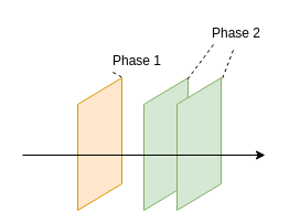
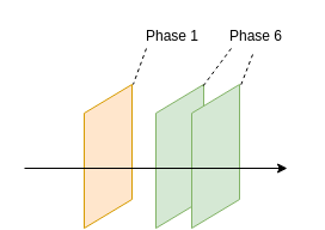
  <mxCell id="0" />
  <mxCell id="1" parent="0" />
  <mxCell id="2" value="" style="shape=parallelogram;perimeter=parallelogramPerimeter;whiteSpace=wrap;html=1;rotation=-90;flipH=1;fillColor=#ffe6cc;strokeColor=#d79b00;" vertex="1" parent="1"><mxGeometry x="30" y="110" width="120" height="40" as="geometry" /></mxCell>
  <mxCell id="3" value="" style="shape=parallelogram;perimeter=parallelogramPerimeter;whiteSpace=wrap;html=1;rotation=-90;flipH=1;fillColor=#d5e8d4;strokeColor=#82b366;" vertex="1" parent="1"><mxGeometry x="90" y="110" width="120" height="40" as="geometry" /></mxCell>
  <mxCell id="4" value="" style="shape=parallelogram;perimeter=parallelogramPerimeter;whiteSpace=wrap;html=1;rotation=-90;flipH=1;fillColor=#d5e8d4;strokeColor=#82b366;" vertex="1" parent="1"><mxGeometry x="120" y="110" width="120" height="40" as="geometry" /></mxCell>
  <mxCell id="5" value="" style="endArrow=classic;html=1;" edge="1" parent="1"><mxGeometry width="50" height="50" relative="1" as="geometry"><mxPoint x="20" y="140" as="sourcePoint" /><mxPoint x="240" y="140" as="targetPoint" /></mxGeometry></mxCell>
  <mxCell id="6" value="" style="endArrow=none;dashed=1;html=1;entryX=0;entryY=1.025;entryDx=0;entryDy=0;entryPerimeter=0;exitX=0.033;exitY=1;exitDx=0;exitDy=0;exitPerimeter=0;" edge="1" parent="1" source="7" target="2"><mxGeometry width="50" height="50" relative="1" as="geometry"><mxPoint x="140" y="40" as="sourcePoint" /><mxPoint x="60" y="210" as="targetPoint" /></mxGeometry></mxCell>
- <mxCell id="7" value="Phase 1" style="text;html=1;resizable=0;points=[];autosize=1;align=left;verticalAlign=top;spacingTop=-4;" vertex="1" parent="1"><mxGeometry x="100" y="45" width="60" height="20" as="geometry" /></mxCell>
- <mxCell id="8" value="Phase 2" style="text;html=1;resizable=0;points=[];autosize=1;align=left;verticalAlign=top;spacingTop=-4;" vertex="1" parent="1"><mxGeometry x="190" y="20" width="60" height="20" as="geometry" /></mxCell>
+ <mxCell id="7" value="Phase 1" style="text;html=1;resizable=0;points=[];autosize=1;align=left;verticalAlign=top;spacingTop=-4;" vertex="1" parent="1"><mxGeometry x="120" y="20" width="60" height="20" as="geometry" /></mxCell>
+ <mxCell id="8" value="Phase 6" style="text;html=1;resizable=0;points=[];autosize=1;align=left;verticalAlign=top;spacingTop=-4;" vertex="1" parent="1"><mxGeometry x="190" y="20" width="60" height="20" as="geometry" /></mxCell>
  <mxCell id="9" value="" style="endArrow=none;dashed=1;html=1;entryX=0.017;entryY=0.975;entryDx=0;entryDy=0;entryPerimeter=0;exitX=0.05;exitY=1;exitDx=0;exitDy=0;exitPerimeter=0;" edge="1" parent="1" source="8" target="3"><mxGeometry width="50" height="50" relative="1" as="geometry"><mxPoint x="10" y="260" as="sourcePoint" /><mxPoint x="60" y="210" as="targetPoint" /></mxGeometry></mxCell>
  <mxCell id="10" value="" style="endArrow=none;dashed=1;html=1;entryX=0.008;entryY=1.025;entryDx=0;entryDy=0;entryPerimeter=0;exitX=0.35;exitY=1.25;exitDx=0;exitDy=0;exitPerimeter=0;" edge="1" parent="1" source="8" target="4"><mxGeometry width="50" height="50" relative="1" as="geometry"><mxPoint x="10" y="260" as="sourcePoint" /><mxPoint x="60" y="210" as="targetPoint" /></mxGeometry></mxCell>
